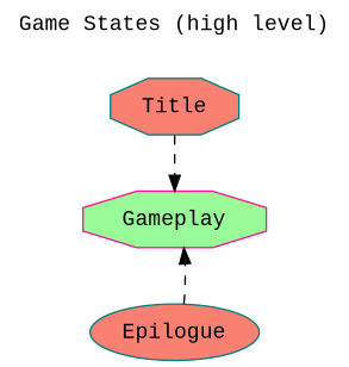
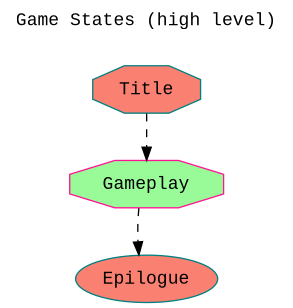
  digraph {
    fontname="Liberation Mono"
    label="Game States (high level)"
    labelloc=t
    node [color=teal fillcolor=salmon fontname="Liberation Mono" shape=octagon style=filled]
    edge [fontname="Liberation Mono" fontsize=10 style=dashed]
    n1 [label=Title]
    n2 [color=deeppink fillcolor=palegreen label=Gameplay]
    n3 [label=Epilogue shape=ellipse]
    n1 -> n2
-   n3 -> n2
+   n2 -> n3
  }
